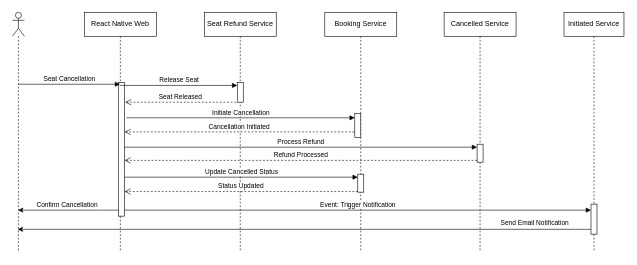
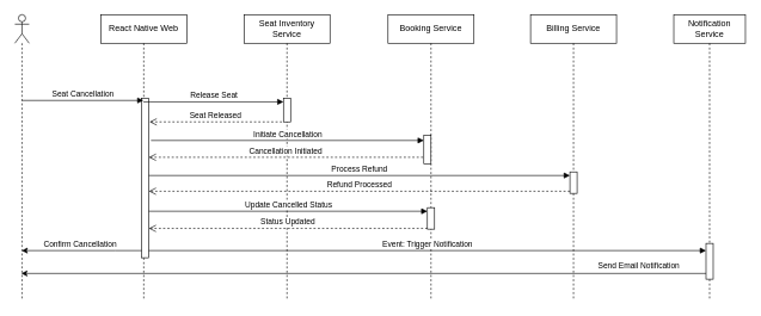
  <mxCell id="0" />
  <mxCell id="1" parent="0" />
  <mxCell id="2" value="" style="shape=umlLifeline;perimeter=lifelinePerimeter;whiteSpace=wrap;html=1;container=1;dropTarget=0;collapsible=0;recursiveResize=0;outlineConnect=0;portConstraint=eastwest;newEdgeStyle={&quot;curved&quot;:0,&quot;rounded&quot;:0};participant=umlActor;" parent="1" vertex="1"><mxGeometry x="20" y="20" width="20" height="400" as="geometry" /></mxCell>
  <mxCell id="3" value="React Native Web" style="shape=umlLifeline;perimeter=lifelinePerimeter;whiteSpace=wrap;html=1;container=1;dropTarget=0;collapsible=0;recursiveResize=0;outlineConnect=0;portConstraint=eastwest;newEdgeStyle={&quot;curved&quot;:0,&quot;rounded&quot;:0};" parent="1" vertex="1"><mxGeometry x="140" y="20" width="120" height="400" as="geometry" /></mxCell>
  <mxCell id="4" value="" style="html=1;points=[[0,0,0,0,5],[0,1,0,0,-5],[1,0,0,0,5],[1,1,0,0,-5]];perimeter=orthogonalPerimeter;outlineConnect=0;targetShapes=umlLifeline;portConstraint=eastwest;newEdgeStyle={&quot;curved&quot;:0,&quot;rounded&quot;:0};" parent="3" vertex="1"><mxGeometry x="57" y="117" width="10" height="223" as="geometry" /></mxCell>
  <mxCell id="5" value="Booking Service" style="shape=umlLifeline;perimeter=lifelinePerimeter;whiteSpace=wrap;html=1;container=1;dropTarget=0;collapsible=0;recursiveResize=0;outlineConnect=0;portConstraint=eastwest;newEdgeStyle={&quot;curved&quot;:0,&quot;rounded&quot;:0};" parent="1" vertex="1"><mxGeometry x="541" y="20" width="120" height="400" as="geometry" /></mxCell>
  <mxCell id="6" value="" style="html=1;points=[[0,0,0,0,5],[0,1,0,0,-5],[1,0,0,0,5],[1,1,0,0,-5]];perimeter=orthogonalPerimeter;outlineConnect=0;targetShapes=umlLifeline;portConstraint=eastwest;newEdgeStyle={&quot;curved&quot;:0,&quot;rounded&quot;:0};" parent="5" vertex="1"><mxGeometry x="50" y="168.5" width="10" height="40" as="geometry" /></mxCell>
  <mxCell id="7" value="" style="html=1;points=[[0,0,0,0,5],[0,1,0,0,-5],[1,0,0,0,5],[1,1,0,0,-5]];perimeter=orthogonalPerimeter;outlineConnect=0;targetShapes=umlLifeline;portConstraint=eastwest;newEdgeStyle={&quot;curved&quot;:0,&quot;rounded&quot;:0};" parent="5" vertex="1"><mxGeometry x="55" y="270" width="10" height="30" as="geometry" /></mxCell>
- <mxCell id="8" value="Seat Refund Service" style="shape=umlLifeline;perimeter=lifelinePerimeter;whiteSpace=wrap;html=1;container=1;dropTarget=0;collapsible=0;recursiveResize=0;outlineConnect=0;portConstraint=eastwest;newEdgeStyle={&quot;curved&quot;:0,&quot;rounded&quot;:0};" parent="1" vertex="1"><mxGeometry x="340" y="20" width="120" height="400" as="geometry" /></mxCell>
+ <mxCell id="8" value="Seat Inventory Service" style="shape=umlLifeline;perimeter=lifelinePerimeter;whiteSpace=wrap;html=1;container=1;dropTarget=0;collapsible=0;recursiveResize=0;outlineConnect=0;portConstraint=eastwest;newEdgeStyle={&quot;curved&quot;:0,&quot;rounded&quot;:0};" parent="1" vertex="1"><mxGeometry x="340" y="20" width="120" height="400" as="geometry" /></mxCell>
  <mxCell id="9" value="" style="html=1;points=[[0,0,0,0,5],[0,1,0,0,-5],[1,0,0,0,5],[1,1,0,0,-5]];perimeter=orthogonalPerimeter;outlineConnect=0;targetShapes=umlLifeline;portConstraint=eastwest;newEdgeStyle={&quot;curved&quot;:0,&quot;rounded&quot;:0};" parent="8" vertex="1"><mxGeometry x="55" y="117" width="10" height="33" as="geometry" /></mxCell>
- <mxCell id="10" value="Cancelled Service" style="shape=umlLifeline;perimeter=lifelinePerimeter;whiteSpace=wrap;html=1;container=1;dropTarget=0;collapsible=0;recursiveResize=0;outlineConnect=0;portConstraint=eastwest;newEdgeStyle={&quot;curved&quot;:0,&quot;rounded&quot;:0};" parent="1" vertex="1"><mxGeometry x="740" y="20" width="120" height="400" as="geometry" /></mxCell>
+ <mxCell id="10" value="Billing Service" style="shape=umlLifeline;perimeter=lifelinePerimeter;whiteSpace=wrap;html=1;container=1;dropTarget=0;collapsible=0;recursiveResize=0;outlineConnect=0;portConstraint=eastwest;newEdgeStyle={&quot;curved&quot;:0,&quot;rounded&quot;:0};" parent="1" vertex="1"><mxGeometry x="740" y="20" width="120" height="400" as="geometry" /></mxCell>
  <mxCell id="11" value="" style="html=1;points=[[0,0,0,0,5],[0,1,0,0,-5],[1,0,0,0,5],[1,1,0,0,-5]];perimeter=orthogonalPerimeter;outlineConnect=0;targetShapes=umlLifeline;portConstraint=eastwest;newEdgeStyle={&quot;curved&quot;:0,&quot;rounded&quot;:0};" parent="10" vertex="1"><mxGeometry x="55" y="220" width="10" height="30" as="geometry" /></mxCell>
  <mxCell id="12" value="Seat Cancellation" style="html=1;verticalAlign=bottom;endArrow=block;curved=0;rounded=0;" parent="1" target="3" edge="1"><mxGeometry width="80" relative="1" as="geometry"><mxPoint x="30" y="140" as="sourcePoint" /><mxPoint x="110" y="140" as="targetPoint" /></mxGeometry></mxCell>
  <mxCell id="13" value="Release Seat" style="html=1;verticalAlign=bottom;endArrow=block;curved=0;rounded=0;entryX=0;entryY=0;entryDx=0;entryDy=5;" parent="1" source="3" target="9" edge="1"><mxGeometry x="0.003" relative="1" as="geometry"><mxPoint x="325" y="142" as="sourcePoint" /><mxPoint as="offset" /></mxGeometry></mxCell>
  <mxCell id="14" value="Seat Released" style="html=1;verticalAlign=bottom;endArrow=open;dashed=1;endSize=8;curved=0;rounded=0;exitX=0;exitY=1;exitDx=0;exitDy=-5;" parent="1" edge="1"><mxGeometry relative="1" as="geometry"><mxPoint x="208" y="170" as="targetPoint" /><mxPoint x="393" y="170" as="sourcePoint" /></mxGeometry></mxCell>
  <mxCell id="15" value="Initiate Cancellation" style="html=1;verticalAlign=bottom;endArrow=block;curved=0;rounded=0;" parent="1" target="6" edge="1"><mxGeometry relative="1" as="geometry"><mxPoint x="210" y="196" as="sourcePoint" /><mxPoint x="590" y="200" as="targetPoint" /></mxGeometry></mxCell>
  <mxCell id="16" value="Cancellation Initiated" style="html=1;verticalAlign=bottom;endArrow=open;dashed=1;endSize=8;curved=0;rounded=0;" parent="1" target="4" edge="1"><mxGeometry x="0.003" relative="1" as="geometry"><mxPoint x="200" y="220" as="targetPoint" /><mxPoint x="590" y="219.5" as="sourcePoint" /><mxPoint as="offset" /></mxGeometry></mxCell>
  <mxCell id="17" value="Process Refund" style="html=1;verticalAlign=bottom;endArrow=block;curved=0;rounded=0;entryX=0;entryY=0;entryDx=0;entryDy=5;" parent="1" source="4" target="11" edge="1"><mxGeometry relative="1" as="geometry"><mxPoint x="725" y="245" as="sourcePoint" /></mxGeometry></mxCell>
  <mxCell id="18" value="Refund Processed" style="html=1;verticalAlign=bottom;endArrow=open;dashed=1;endSize=8;curved=0;rounded=0;exitX=0;exitY=1;exitDx=0;exitDy=-5;" parent="1" edge="1"><mxGeometry relative="1" as="geometry"><mxPoint x="207" y="267" as="targetPoint" /><mxPoint x="795" y="267" as="sourcePoint" /></mxGeometry></mxCell>
  <mxCell id="19" value="Update Cancelled Status" style="html=1;verticalAlign=bottom;endArrow=block;curved=0;rounded=0;entryX=0;entryY=0;entryDx=0;entryDy=5;" parent="1" source="4" target="7" edge="1"><mxGeometry x="0.003" relative="1" as="geometry"><mxPoint x="526" y="295" as="sourcePoint" /><mxPoint as="offset" /></mxGeometry></mxCell>
  <mxCell id="20" value="Status Updated" style="html=1;verticalAlign=bottom;endArrow=open;dashed=1;endSize=8;curved=0;rounded=0;exitX=0;exitY=1;exitDx=0;exitDy=-5;" parent="1" edge="1"><mxGeometry relative="1" as="geometry"><mxPoint x="207" y="319" as="targetPoint" /><mxPoint x="596" y="319" as="sourcePoint" /></mxGeometry></mxCell>
- <mxCell id="21" value="Initiated Service" style="shape=umlLifeline;perimeter=lifelinePerimeter;whiteSpace=wrap;html=1;container=1;dropTarget=0;collapsible=0;recursiveResize=0;outlineConnect=0;portConstraint=eastwest;newEdgeStyle={&quot;curved&quot;:0,&quot;rounded&quot;:0};" parent="1" vertex="1"><mxGeometry x="940" y="20" width="100" height="400" as="geometry" /></mxCell>
+ <mxCell id="21" value="Notification Service" style="shape=umlLifeline;perimeter=lifelinePerimeter;whiteSpace=wrap;html=1;container=1;dropTarget=0;collapsible=0;recursiveResize=0;outlineConnect=0;portConstraint=eastwest;newEdgeStyle={&quot;curved&quot;:0,&quot;rounded&quot;:0};" parent="1" vertex="1"><mxGeometry x="940" y="20" width="100" height="400" as="geometry" /></mxCell>
  <mxCell id="22" value="" style="html=1;points=[[0,0,0,0,5],[0,1,0,0,-5],[1,0,0,0,5],[1,1,0,0,-5]];perimeter=orthogonalPerimeter;outlineConnect=0;targetShapes=umlLifeline;portConstraint=eastwest;newEdgeStyle={&quot;curved&quot;:0,&quot;rounded&quot;:0};" parent="21" vertex="1"><mxGeometry x="45" y="320" width="10" height="50" as="geometry" /></mxCell>
  <mxCell id="23" value="Event: Trigger Notification" style="html=1;verticalAlign=bottom;endArrow=block;curved=0;rounded=0;entryX=0;entryY=0;entryDx=0;entryDy=5;" parent="1" edge="1"><mxGeometry relative="1" as="geometry"><mxPoint x="207" y="350" as="sourcePoint" /><mxPoint x="985" y="350" as="targetPoint" /><mxPoint as="offset" /></mxGeometry></mxCell>
  <mxCell id="24" style="edgeStyle=orthogonalEdgeStyle;rounded=0;orthogonalLoop=1;jettySize=auto;html=1;curved=0;entryX=0.45;entryY=0.905;entryDx=0;entryDy=0;entryPerimeter=0;" parent="1" source="22" target="2" edge="1"><mxGeometry relative="1" as="geometry"><Array as="points"><mxPoint x="990" y="382" /></Array></mxGeometry></mxCell>
  <mxCell id="25" value="Send Email Notification" style="edgeLabel;html=1;align=center;verticalAlign=middle;resizable=0;points=[];" parent="24" vertex="1" connectable="0"><mxGeometry x="-0.818" y="1" relative="1" as="geometry"><mxPoint x="-8" y="-13" as="offset" /></mxGeometry></mxCell>
  <mxCell id="26" style="edgeStyle=orthogonalEdgeStyle;rounded=0;orthogonalLoop=1;jettySize=auto;html=1;curved=0;" parent="1" source="4" target="2" edge="1"><mxGeometry relative="1" as="geometry"><Array as="points"><mxPoint x="160" y="350" /><mxPoint x="160" y="350" /></Array></mxGeometry></mxCell>
  <mxCell id="27" value="Confirm Cancellation" style="edgeLabel;html=1;align=center;verticalAlign=middle;resizable=0;points=[];" parent="26" vertex="1" connectable="0"><mxGeometry x="0.266" y="1" relative="1" as="geometry"><mxPoint x="19" y="-11" as="offset" /></mxGeometry></mxCell>
